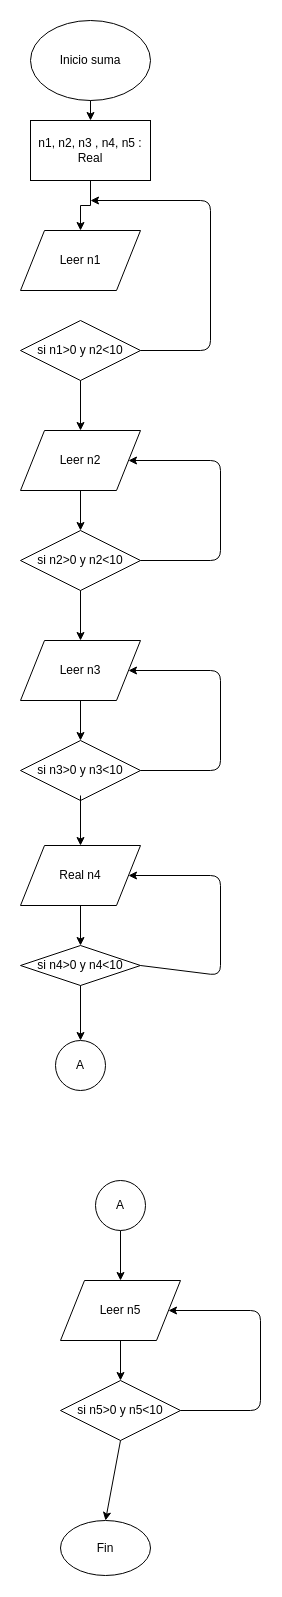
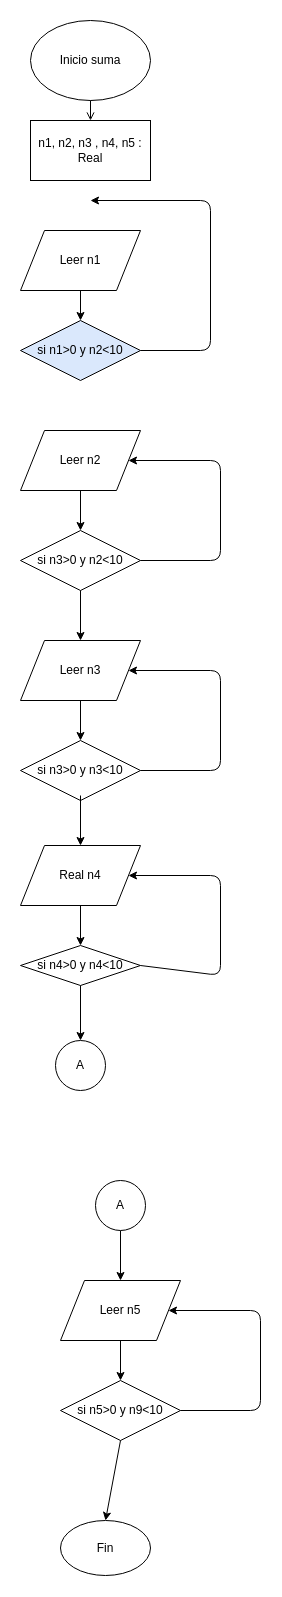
  <mxCell id="0" />
  <mxCell id="1" parent="0" />
  <mxCell id="2" value="Inicio suma" style="ellipse;whiteSpace=wrap;html=1;" vertex="1" parent="1"><mxGeometry x="30" y="20" width="120" height="80" as="geometry" /></mxCell>
  <mxCell id="3" value="Fin" style="ellipse;whiteSpace=wrap;html=1;" vertex="1" parent="1"><mxGeometry x="60" y="1520" width="90" height="55" as="geometry" /></mxCell>
- <mxCell id="4" value="" style="endArrow=classic;html=1;exitX=0.5;exitY=1;exitDx=0;exitDy=0;" edge="1" parent="1" source="2" target="6"><mxGeometry width="50" height="50" relative="1" as="geometry"><mxPoint x="65" y="150" as="sourcePoint" /><mxPoint x="90" y="150" as="targetPoint" /></mxGeometry></mxCell>
- <mxCell id="5" value="" style="edgeStyle=orthogonalEdgeStyle;rounded=0;orthogonalLoop=1;jettySize=auto;html=1;entryX=0.5;entryY=1;entryDx=0;entryDy=0;" edge="1" parent="1" source="6" target="8"><mxGeometry relative="1" as="geometry"><mxPoint x="90" y="220" as="targetPoint" /></mxGeometry></mxCell>
+ <mxCell id="4" value="" style="endArrow=open;html=1;exitX=0.5;exitY=1;exitDx=0;exitDy=0;" edge="1" parent="1" source="2" target="6"><mxGeometry width="50" height="50" relative="1" as="geometry"><mxPoint x="65" y="150" as="sourcePoint" /><mxPoint x="90" y="150" as="targetPoint" /></mxGeometry></mxCell>
  <mxCell id="6" value="n1, n2, n3 , n4, n5 : Real" style="rounded=0;whiteSpace=wrap;html=1;" vertex="1" parent="1"><mxGeometry x="30" y="120" width="120" height="60" as="geometry" /></mxCell>
+ <mxCell id="7" value="" style="edgeStyle=orthogonalEdgeStyle;rounded=0;orthogonalLoop=1;jettySize=auto;html=1;" edge="1" parent="1" source="8" target="9"><mxGeometry relative="1" as="geometry" /></mxCell>
  <mxCell id="8" value="Leer n1" style="shape=parallelogram;perimeter=parallelogramPerimeter;whiteSpace=wrap;html=1;direction=west;" vertex="1" parent="1"><mxGeometry x="20" y="230" width="120" height="60" as="geometry" /></mxCell>
- <mxCell id="9" value="si n1&amp;gt;0 y n2&amp;lt;10" style="rhombus;whiteSpace=wrap;html=1;fontFamily=Helvetica;fontSize=12;fontColor=#000000;align=center;strokeColor=#000000;fillColor=#ffffff;" vertex="1" parent="1"><mxGeometry x="20" y="320" width="120" height="60" as="geometry" /></mxCell>
+ <mxCell id="9" value="si n1&amp;gt;0 y n2&amp;lt;10" style="rhombus;whiteSpace=wrap;html=1;fontFamily=Helvetica;fontSize=12;fontColor=#000000;align=center;strokeColor=#000000;fillColor=#dae8fc;" vertex="1" parent="1"><mxGeometry x="20" y="320" width="120" height="60" as="geometry" /></mxCell>
  <mxCell id="10" value="" style="endArrow=classic;html=1;exitX=1;exitY=0.5;exitDx=0;exitDy=0;" edge="1" parent="1" source="9"><mxGeometry width="50" height="50" relative="1" as="geometry"><mxPoint x="220" y="380" as="sourcePoint" /><mxPoint x="90" y="200" as="targetPoint" /><Array as="points"><mxPoint x="210" y="350" /><mxPoint x="210" y="200" /></Array></mxGeometry></mxCell>
- <mxCell id="11" value="" style="edgeStyle=orthogonalEdgeStyle;rounded=0;orthogonalLoop=1;jettySize=auto;html=1;entryX=0.5;entryY=1;entryDx=0;entryDy=0;exitX=0.5;exitY=1;exitDx=0;exitDy=0;" edge="1" parent="1" target="13" source="9"><mxGeometry relative="1" as="geometry"><mxPoint x="100" y="410" as="sourcePoint" /><mxPoint x="100" y="450" as="targetPoint" /><Array as="points"><mxPoint x="80" y="430" /></Array></mxGeometry></mxCell>
  <mxCell id="12" value="" style="edgeStyle=orthogonalEdgeStyle;rounded=0;orthogonalLoop=1;jettySize=auto;html=1;" edge="1" parent="1" source="13" target="14"><mxGeometry relative="1" as="geometry" /></mxCell>
  <mxCell id="13" value="Leer n2" style="shape=parallelogram;perimeter=parallelogramPerimeter;whiteSpace=wrap;html=1;direction=west;" vertex="1" parent="1"><mxGeometry x="20" y="430" width="120" height="60" as="geometry" /></mxCell>
- <mxCell id="14" value="si n2&amp;gt;0 y n2&amp;lt;10" style="rhombus;whiteSpace=wrap;html=1;fontFamily=Helvetica;fontSize=12;fontColor=#000000;align=center;strokeColor=#000000;fillColor=#ffffff;" vertex="1" parent="1"><mxGeometry x="20" y="530" width="120" height="60" as="geometry" /></mxCell>
+ <mxCell id="14" value="si n3&amp;gt;0 y n2&amp;lt;10" style="rhombus;whiteSpace=wrap;html=1;fontFamily=Helvetica;fontSize=12;fontColor=#000000;align=center;strokeColor=#000000;fillColor=#ffffff;" vertex="1" parent="1"><mxGeometry x="20" y="530" width="120" height="60" as="geometry" /></mxCell>
  <mxCell id="15" value="" style="endArrow=classic;html=1;exitX=1;exitY=0.5;exitDx=0;exitDy=0;entryX=0;entryY=0.5;entryDx=0;entryDy=0;" edge="1" parent="1" source="14" target="13"><mxGeometry width="50" height="50" relative="1" as="geometry"><mxPoint x="230" y="610" as="sourcePoint" /><mxPoint x="100" y="430" as="targetPoint" /><Array as="points"><mxPoint x="220" y="560" /><mxPoint x="220" y="460" /></Array></mxGeometry></mxCell>
  <mxCell id="16" value="" style="edgeStyle=orthogonalEdgeStyle;rounded=0;orthogonalLoop=1;jettySize=auto;html=1;entryX=0.5;entryY=1;entryDx=0;entryDy=0;exitX=0.5;exitY=1;exitDx=0;exitDy=0;" edge="1" parent="1" target="18"><mxGeometry relative="1" as="geometry"><mxPoint x="80" y="590" as="sourcePoint" /><mxPoint x="100" y="660" as="targetPoint" /><Array as="points"><mxPoint x="80" y="640" /></Array></mxGeometry></mxCell>
  <mxCell id="17" value="" style="edgeStyle=orthogonalEdgeStyle;rounded=0;orthogonalLoop=1;jettySize=auto;html=1;" edge="1" parent="1" source="18" target="19"><mxGeometry relative="1" as="geometry" /></mxCell>
  <mxCell id="18" value="Leer n3" style="shape=parallelogram;perimeter=parallelogramPerimeter;whiteSpace=wrap;html=1;direction=west;" vertex="1" parent="1"><mxGeometry x="20" y="640" width="120" height="60" as="geometry" /></mxCell>
  <mxCell id="19" value="si n3&amp;gt;0 y n3&amp;lt;10" style="rhombus;whiteSpace=wrap;html=1;fontFamily=Helvetica;fontSize=12;fontColor=#000000;align=center;strokeColor=#000000;fillColor=#ffffff;" vertex="1" parent="1"><mxGeometry x="20" y="740" width="120" height="60" as="geometry" /></mxCell>
  <mxCell id="20" value="" style="endArrow=classic;html=1;exitX=1;exitY=0.5;exitDx=0;exitDy=0;entryX=0;entryY=0.5;entryDx=0;entryDy=0;" edge="1" parent="1" source="19" target="18"><mxGeometry width="50" height="50" relative="1" as="geometry"><mxPoint x="230" y="820" as="sourcePoint" /><mxPoint x="100" y="640" as="targetPoint" /><Array as="points"><mxPoint x="220" y="770" /><mxPoint x="220" y="670" /></Array></mxGeometry></mxCell>
  <mxCell id="21" value="" style="edgeStyle=orthogonalEdgeStyle;rounded=0;orthogonalLoop=1;jettySize=auto;html=1;entryX=0.5;entryY=1;entryDx=0;entryDy=0;exitX=0.5;exitY=1;exitDx=0;exitDy=0;" edge="1" parent="1" target="23"><mxGeometry relative="1" as="geometry"><mxPoint x="80" y="795" as="sourcePoint" /><mxPoint x="100" y="865" as="targetPoint" /><Array as="points"><mxPoint x="80" y="845" /></Array></mxGeometry></mxCell>
  <mxCell id="22" value="" style="edgeStyle=orthogonalEdgeStyle;rounded=0;orthogonalLoop=1;jettySize=auto;html=1;" edge="1" parent="1" source="23" target="24"><mxGeometry relative="1" as="geometry" /></mxCell>
  <mxCell id="23" value="Real n4" style="shape=parallelogram;perimeter=parallelogramPerimeter;whiteSpace=wrap;html=1;direction=west;" vertex="1" parent="1"><mxGeometry x="20" y="845" width="120" height="60" as="geometry" /></mxCell>
  <mxCell id="24" value="si n4&amp;gt;0 y n4&amp;lt;10" style="rhombus;whiteSpace=wrap;html=1;fontFamily=Helvetica;fontSize=12;fontColor=#000000;align=center;strokeColor=#000000;fillColor=#ffffff;" vertex="1" parent="1"><mxGeometry x="20" y="945" width="120" height="40" as="geometry" /></mxCell>
  <mxCell id="25" value="" style="endArrow=classic;html=1;exitX=1;exitY=0.5;exitDx=0;exitDy=0;entryX=0;entryY=0.5;entryDx=0;entryDy=0;" edge="1" parent="1" source="24" target="23"><mxGeometry width="50" height="50" relative="1" as="geometry"><mxPoint x="230" y="1025" as="sourcePoint" /><mxPoint x="100" y="845" as="targetPoint" /><Array as="points"><mxPoint x="220" y="975" /><mxPoint x="220" y="875" /></Array></mxGeometry></mxCell>
  <mxCell id="26" value="" style="edgeStyle=orthogonalEdgeStyle;rounded=0;orthogonalLoop=1;jettySize=auto;html=1;entryX=0.5;entryY=1;entryDx=0;entryDy=0;exitX=0.5;exitY=1;exitDx=0;exitDy=0;" edge="1" parent="1" target="28"><mxGeometry relative="1" as="geometry"><mxPoint x="120" y="1230" as="sourcePoint" /><mxPoint x="140" y="1300" as="targetPoint" /><Array as="points"><mxPoint x="120" y="1280" /></Array></mxGeometry></mxCell>
  <mxCell id="27" value="" style="edgeStyle=orthogonalEdgeStyle;rounded=0;orthogonalLoop=1;jettySize=auto;html=1;" edge="1" parent="1" source="28" target="29"><mxGeometry relative="1" as="geometry" /></mxCell>
  <mxCell id="28" value="Leer n5" style="shape=parallelogram;perimeter=parallelogramPerimeter;whiteSpace=wrap;html=1;direction=west;" vertex="1" parent="1"><mxGeometry x="60" y="1280" width="120" height="60" as="geometry" /></mxCell>
- <mxCell id="29" value="si n5&amp;gt;0 y n5&amp;lt;10" style="rhombus;whiteSpace=wrap;html=1;fontFamily=Helvetica;fontSize=12;fontColor=#000000;align=center;strokeColor=#000000;fillColor=#ffffff;" vertex="1" parent="1"><mxGeometry x="60" y="1380" width="120" height="60" as="geometry" /></mxCell>
+ <mxCell id="29" value="si n5&amp;gt;0 y n9&amp;lt;10" style="rhombus;whiteSpace=wrap;html=1;fontFamily=Helvetica;fontSize=12;fontColor=#000000;align=center;strokeColor=#000000;fillColor=#ffffff;" vertex="1" parent="1"><mxGeometry x="60" y="1380" width="120" height="60" as="geometry" /></mxCell>
  <mxCell id="30" value="" style="endArrow=classic;html=1;exitX=1;exitY=0.5;exitDx=0;exitDy=0;entryX=0;entryY=0.5;entryDx=0;entryDy=0;" edge="1" parent="1" source="29" target="28"><mxGeometry width="50" height="50" relative="1" as="geometry"><mxPoint x="270" y="1460" as="sourcePoint" /><mxPoint x="140" y="1280" as="targetPoint" /><Array as="points"><mxPoint x="260" y="1410" /><mxPoint x="260" y="1310" /></Array></mxGeometry></mxCell>
  <mxCell id="31" value="" style="endArrow=classic;html=1;exitX=0.5;exitY=1;exitDx=0;exitDy=0;" edge="1" parent="1" source="24" target="32"><mxGeometry width="50" height="50" relative="1" as="geometry"><mxPoint x="55" y="1070" as="sourcePoint" /><mxPoint x="80" y="1050" as="targetPoint" /></mxGeometry></mxCell>
  <mxCell id="32" value="A" style="ellipse;whiteSpace=wrap;html=1;aspect=fixed;" vertex="1" parent="1"><mxGeometry x="55" y="1040" width="50" height="50" as="geometry" /></mxCell>
  <mxCell id="33" value="A" style="ellipse;whiteSpace=wrap;html=1;aspect=fixed;" vertex="1" parent="1"><mxGeometry x="95" y="1180" width="50" height="50" as="geometry" /></mxCell>
  <mxCell id="34" value="" style="endArrow=classic;html=1;exitX=0.5;exitY=1;exitDx=0;exitDy=0;entryX=0.5;entryY=0;entryDx=0;entryDy=0;" edge="1" parent="1" source="29" target="3"><mxGeometry width="50" height="50" relative="1" as="geometry"><mxPoint x="20" y="1670" as="sourcePoint" /><mxPoint x="70" y="1620" as="targetPoint" /></mxGeometry></mxCell>
